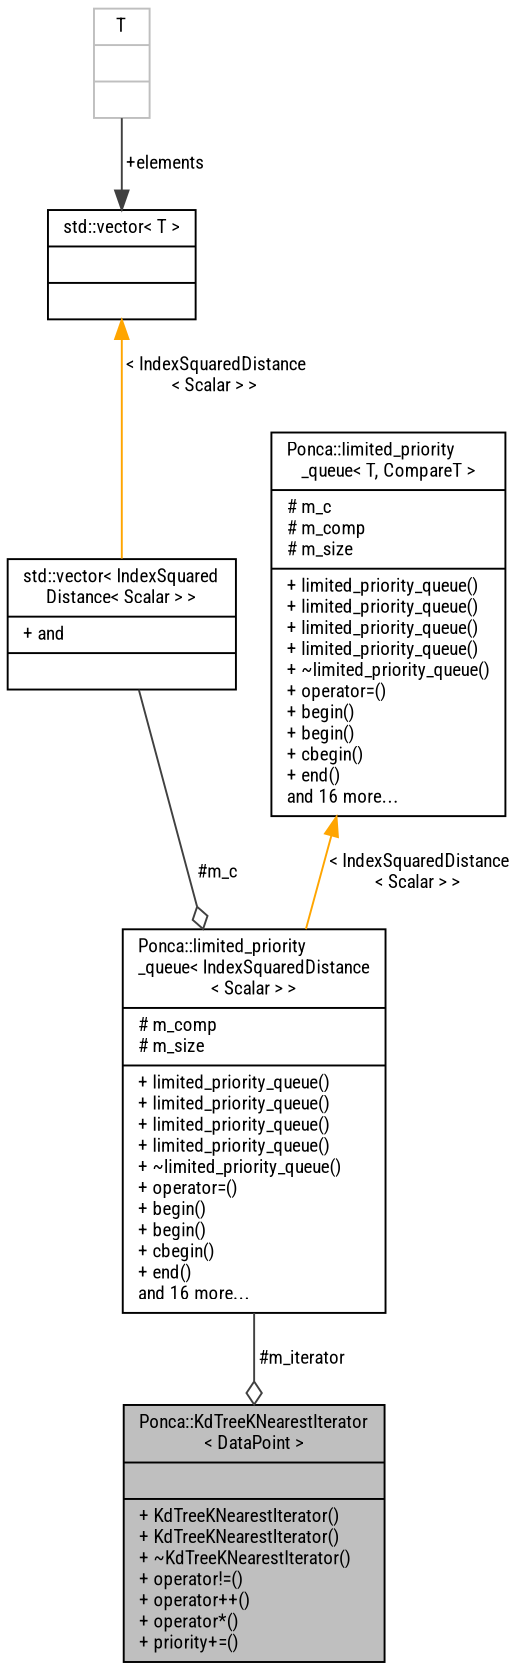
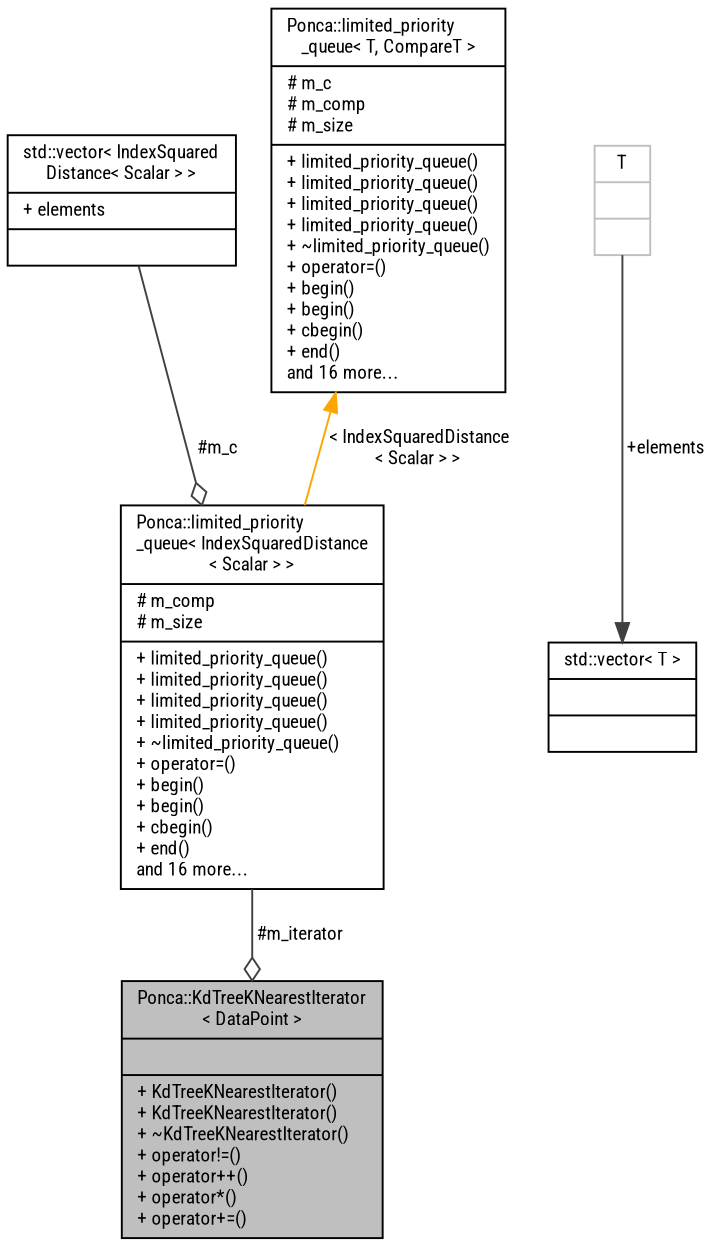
  digraph {
    fontname="Roboto Condensed"
    node [color=black fontname="Roboto Condensed" fontsize=10 shape=record]
    edge [color=grey25 fontname="Roboto Condensed" fontsize=10 labelfontname=Helvetica labelfontsize=10 style=solid]
-   n1 [fillcolor=grey75 fontcolor=black height=0.2 label="{Ponca::KdTreeKNearestIterator\l\< DataPoint \>\n||+ KdTreeKNearestIterator()\l+ KdTreeKNearestIterator()\l+ ~KdTreeKNearestIterator()\l+ operator!=()\l+ operator++()\l+ operator*()\l+ priority+=()\l}" style=filled width=0.4]
+   n1 [fillcolor=grey75 fontcolor=black height=0.2 label="{Ponca::KdTreeKNearestIterator\l\< DataPoint \>\n||+ KdTreeKNearestIterator()\l+ KdTreeKNearestIterator()\l+ ~KdTreeKNearestIterator()\l+ operator!=()\l+ operator++()\l+ operator*()\l+ operator+=()\l}" style=filled width=0.4]
    n2 [height=0.2 label="{Ponca::limited_priority\l_queue\< IndexSquaredDistance\l\< Scalar \> \>\n|# m_comp\l# m_size\l|+ limited_priority_queue()\l+ limited_priority_queue()\l+ limited_priority_queue()\l+ limited_priority_queue()\l+ ~limited_priority_queue()\l+ operator=()\l+ begin()\l+ begin()\l+ cbegin()\l+ end()\land 16 more...\l}" width=0.4]
-   n3 [height=0.2 label="{std::vector\< IndexSquared\lDistance\< Scalar \> \>\n|+ and\l|}" width=0.4]
+   n3 [height=0.2 label="{std::vector\< IndexSquared\lDistance\< Scalar \> \>\n|+ elements\l|}" width=0.4]
    n4 [height=0.2 label="{std::vector\< T \>\n||}" width=0.4]
    n5 [color=grey75 height=0.2 label="{T\n||}" width=0.4]
    n6 [height=0.2 label="{Ponca::limited_priority\l_queue\< T, CompareT \>\n|# m_c\l# m_comp\l# m_size\l|+ limited_priority_queue()\l+ limited_priority_queue()\l+ limited_priority_queue()\l+ limited_priority_queue()\l+ ~limited_priority_queue()\l+ operator=()\l+ begin()\l+ begin()\l+ cbegin()\l+ end()\land 16 more...\l}" width=0.4]
    n2 -> n1 [arrowhead=odiamond label=" #m_iterator"]
    n3 -> n2 [arrowhead=odiamond label=" #m_c"]
-   n4 -> n3 [color=orange dir=back label=" \< IndexSquaredDistance\l\< Scalar \> \>"]
    n5 -> n4 [arrowhead=normal label=" +elements"]
    n6 -> n2 [color=orange dir=back label=" \< IndexSquaredDistance\l\< Scalar \> \>"]
  }
